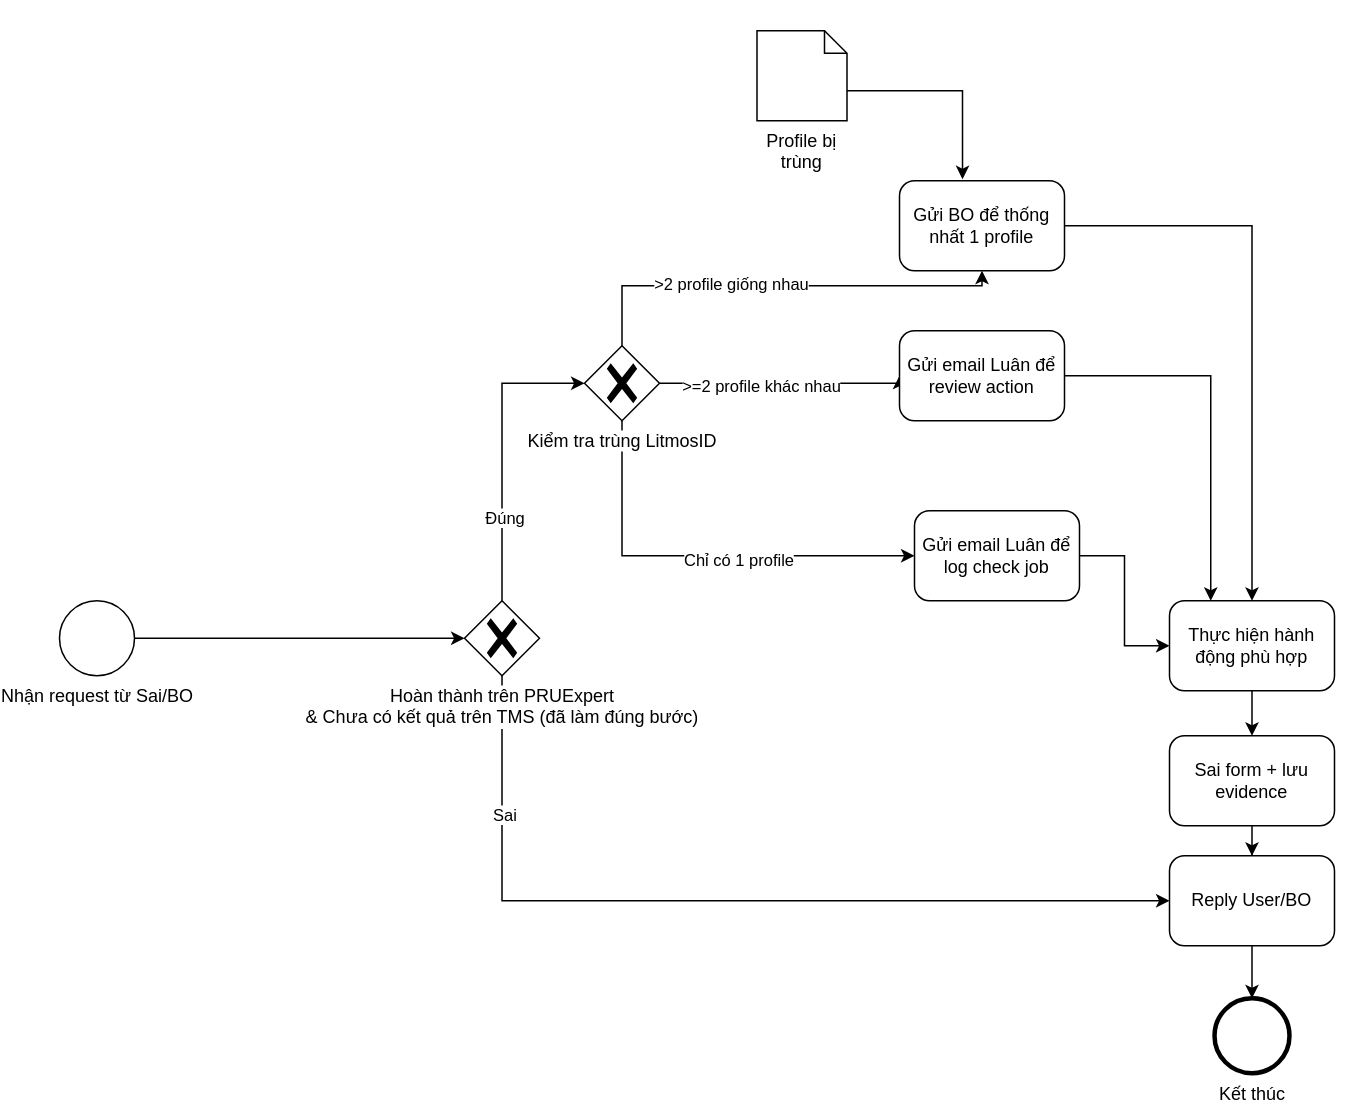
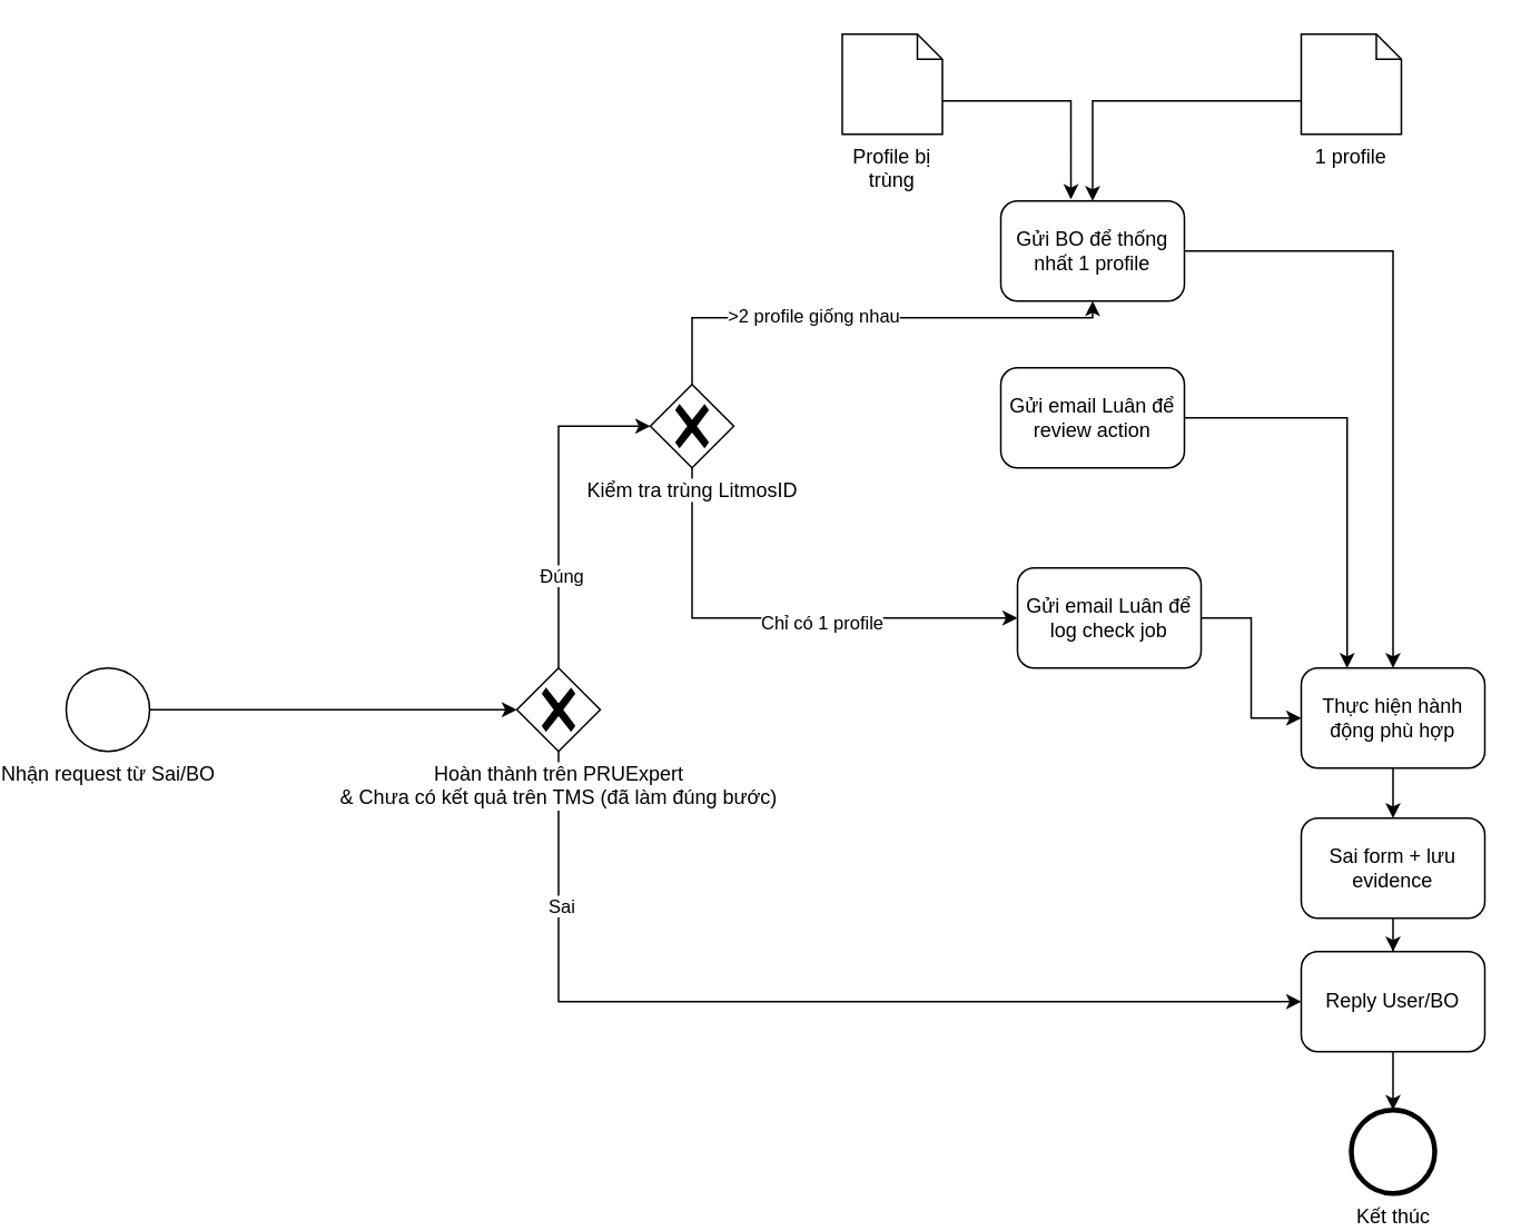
  <mxCell id="0" />
  <mxCell id="1" parent="0" />
  <mxCell id="2" style="edgeStyle=orthogonalEdgeStyle;rounded=0;orthogonalLoop=1;jettySize=auto;html=1;entryX=0;entryY=0.5;entryDx=0;entryDy=0;entryPerimeter=0;" edge="1" parent="1" source="3" target="8"><mxGeometry relative="1" as="geometry" /></mxCell>
  <mxCell id="3" value="Nhận request từ Sai/BO&lt;br&gt;" style="points=[[0.145,0.145,0],[0.5,0,0],[0.855,0.145,0],[1,0.5,0],[0.855,0.855,0],[0.5,1,0],[0.145,0.855,0],[0,0.5,0]];shape=mxgraph.bpmn.event;html=1;verticalLabelPosition=bottom;labelBackgroundColor=#ffffff;verticalAlign=top;align=center;perimeter=ellipsePerimeter;outlineConnect=0;aspect=fixed;outline=standard;symbol=general;" vertex="1" parent="1"><mxGeometry x="20" y="400" width="50" height="50" as="geometry" /></mxCell>
  <mxCell id="4" style="edgeStyle=orthogonalEdgeStyle;rounded=0;orthogonalLoop=1;jettySize=auto;html=1;" edge="1" parent="1" source="8" target="15"><mxGeometry relative="1" as="geometry"><Array as="points"><mxPoint x="315" y="255" /></Array></mxGeometry></mxCell>
  <mxCell id="5" value="Đúng" style="edgeLabel;html=1;align=center;verticalAlign=middle;resizable=0;points=[];" vertex="1" connectable="0" parent="4"><mxGeometry x="-0.44" y="-1" relative="1" as="geometry"><mxPoint as="offset" /></mxGeometry></mxCell>
  <mxCell id="6" style="edgeStyle=orthogonalEdgeStyle;rounded=0;orthogonalLoop=1;jettySize=auto;html=1;entryX=0;entryY=0.5;entryDx=0;entryDy=0;entryPerimeter=0;" edge="1" parent="1" source="8" target="32"><mxGeometry relative="1" as="geometry"><Array as="points"><mxPoint x="315" y="600" /></Array></mxGeometry></mxCell>
  <mxCell id="7" value="Sai" style="edgeLabel;html=1;align=center;verticalAlign=middle;resizable=0;points=[];" vertex="1" connectable="0" parent="6"><mxGeometry x="-0.691" y="1" relative="1" as="geometry"><mxPoint as="offset" /></mxGeometry></mxCell>
  <mxCell id="8" value="Hoàn thành trên PRUExpert&lt;br&gt;&amp;amp; Chưa có kết quả trên TMS (đã làm đúng bước)" style="points=[[0.25,0.25,0],[0.5,0,0],[0.75,0.25,0],[1,0.5,0],[0.75,0.75,0],[0.5,1,0],[0.25,0.75,0],[0,0.5,0]];shape=mxgraph.bpmn.gateway2;html=1;verticalLabelPosition=bottom;labelBackgroundColor=#ffffff;verticalAlign=top;align=center;perimeter=rhombusPerimeter;outlineConnect=0;outline=none;symbol=none;gwType=exclusive;" vertex="1" parent="1"><mxGeometry x="290" y="400" width="50" height="50" as="geometry" /></mxCell>
  <mxCell id="9" style="edgeStyle=orthogonalEdgeStyle;rounded=0;orthogonalLoop=1;jettySize=auto;html=1;exitX=0.5;exitY=0;exitDx=0;exitDy=0;exitPerimeter=0;entryX=0.5;entryY=1;entryDx=0;entryDy=0;entryPerimeter=0;" edge="1" parent="1" source="15" target="17"><mxGeometry relative="1" as="geometry"><Array as="points"><mxPoint x="395" y="190" /><mxPoint x="635" y="190" /></Array></mxGeometry></mxCell>
  <mxCell id="10" value="&amp;gt;2 profile giống nhau" style="edgeLabel;html=1;align=center;verticalAlign=middle;resizable=0;points=[];" vertex="1" connectable="0" parent="9"><mxGeometry x="-0.228" y="2" relative="1" as="geometry"><mxPoint as="offset" /></mxGeometry></mxCell>
- <mxCell id="11" style="edgeStyle=orthogonalEdgeStyle;rounded=0;orthogonalLoop=1;jettySize=auto;html=1;entryX=0;entryY=0.5;entryDx=0;entryDy=0;entryPerimeter=0;" edge="1" parent="1" source="15" target="23"><mxGeometry relative="1" as="geometry"><Array as="points"><mxPoint x="580" y="255" /></Array></mxGeometry></mxCell>
- <mxCell id="12" value="&amp;gt;=2 profile khác nhau" style="edgeLabel;html=1;align=center;verticalAlign=middle;resizable=0;points=[];" vertex="1" connectable="0" parent="11"><mxGeometry x="-0.188" y="-1" relative="1" as="geometry"><mxPoint as="offset" /></mxGeometry></mxCell>
  <mxCell id="13" style="edgeStyle=orthogonalEdgeStyle;rounded=0;orthogonalLoop=1;jettySize=auto;html=1;entryX=0;entryY=0.5;entryDx=0;entryDy=0;entryPerimeter=0;" edge="1" parent="1" source="15" target="25"><mxGeometry relative="1" as="geometry"><Array as="points"><mxPoint x="395" y="370" /></Array></mxGeometry></mxCell>
  <mxCell id="14" value="Chỉ có 1 profile" style="edgeLabel;html=1;align=center;verticalAlign=middle;resizable=0;points=[];" vertex="1" connectable="0" parent="13"><mxGeometry x="0.172" y="-2" relative="1" as="geometry"><mxPoint as="offset" /></mxGeometry></mxCell>
  <mxCell id="15" value="Kiểm tra trùng LitmosID" style="points=[[0.25,0.25,0],[0.5,0,0],[0.75,0.25,0],[1,0.5,0],[0.75,0.75,0],[0.5,1,0],[0.25,0.75,0],[0,0.5,0]];shape=mxgraph.bpmn.gateway2;html=1;verticalLabelPosition=bottom;labelBackgroundColor=#ffffff;verticalAlign=top;align=center;perimeter=rhombusPerimeter;outlineConnect=0;outline=none;symbol=none;gwType=exclusive;" vertex="1" parent="1"><mxGeometry x="370" y="230" width="50" height="50" as="geometry" /></mxCell>
  <mxCell id="16" style="edgeStyle=orthogonalEdgeStyle;rounded=0;orthogonalLoop=1;jettySize=auto;html=1;exitX=1;exitY=0.5;exitDx=0;exitDy=0;exitPerimeter=0;entryX=0.5;entryY=0;entryDx=0;entryDy=0;entryPerimeter=0;" edge="1" parent="1" source="17" target="27"><mxGeometry relative="1" as="geometry" /></mxCell>
  <mxCell id="17" value="Gửi BO để thống nhất 1 profile" style="points=[[0.25,0,0],[0.5,0,0],[0.75,0,0],[1,0.25,0],[1,0.5,0],[1,0.75,0],[0.75,1,0],[0.5,1,0],[0.25,1,0],[0,0.75,0],[0,0.5,0],[0,0.25,0]];shape=mxgraph.bpmn.task;whiteSpace=wrap;rectStyle=rounded;size=10;taskMarker=abstract;" vertex="1" parent="1"><mxGeometry x="580" y="120" width="110" height="60" as="geometry" /></mxCell>
  <mxCell id="18" style="edgeStyle=orthogonalEdgeStyle;rounded=0;orthogonalLoop=1;jettySize=auto;html=1;entryX=0.382;entryY=-0.017;entryDx=0;entryDy=0;entryPerimeter=0;" edge="1" parent="1" source="19" target="17"><mxGeometry relative="1" as="geometry"><Array as="points"><mxPoint x="622" y="60" /></Array></mxGeometry></mxCell>
  <mxCell id="19" value="Profile bị trùng" style="shape=mxgraph.bpmn.data;labelPosition=center;verticalLabelPosition=bottom;align=center;verticalAlign=top;whiteSpace=wrap;size=15;html=1;" vertex="1" parent="1"><mxGeometry x="485" y="20" width="60" height="60" as="geometry" /></mxCell>
+ <mxCell id="20" value="" style="edgeStyle=orthogonalEdgeStyle;rounded=0;orthogonalLoop=1;jettySize=auto;html=1;" edge="1" parent="1" source="21" target="17"><mxGeometry relative="1" as="geometry"><Array as="points"><mxPoint x="635" y="60" /></Array></mxGeometry></mxCell>
+ <mxCell id="21" value="1 profile" style="shape=mxgraph.bpmn.data;labelPosition=center;verticalLabelPosition=bottom;align=center;verticalAlign=top;whiteSpace=wrap;size=15;html=1;" vertex="1" parent="1"><mxGeometry x="760" y="20" width="60" height="60" as="geometry" /></mxCell>
  <mxCell id="22" style="edgeStyle=orthogonalEdgeStyle;rounded=0;orthogonalLoop=1;jettySize=auto;html=1;entryX=0.25;entryY=0;entryDx=0;entryDy=0;entryPerimeter=0;" edge="1" parent="1" source="23" target="27"><mxGeometry relative="1" as="geometry" /></mxCell>
  <mxCell id="23" value="Gửi email Luân để review action" style="points=[[0.25,0,0],[0.5,0,0],[0.75,0,0],[1,0.25,0],[1,0.5,0],[1,0.75,0],[0.75,1,0],[0.5,1,0],[0.25,1,0],[0,0.75,0],[0,0.5,0],[0,0.25,0]];shape=mxgraph.bpmn.task;whiteSpace=wrap;rectStyle=rounded;size=10;taskMarker=abstract;" vertex="1" parent="1"><mxGeometry x="580" y="220" width="110" height="60" as="geometry" /></mxCell>
  <mxCell id="24" style="edgeStyle=orthogonalEdgeStyle;rounded=0;orthogonalLoop=1;jettySize=auto;html=1;entryX=0;entryY=0.5;entryDx=0;entryDy=0;entryPerimeter=0;" edge="1" parent="1" source="25" target="27"><mxGeometry relative="1" as="geometry" /></mxCell>
  <mxCell id="25" value="Gửi email Luân để log check job" style="points=[[0.25,0,0],[0.5,0,0],[0.75,0,0],[1,0.25,0],[1,0.5,0],[1,0.75,0],[0.75,1,0],[0.5,1,0],[0.25,1,0],[0,0.75,0],[0,0.5,0],[0,0.25,0]];shape=mxgraph.bpmn.task;whiteSpace=wrap;rectStyle=rounded;size=10;taskMarker=abstract;" vertex="1" parent="1"><mxGeometry x="590" y="340" width="110" height="60" as="geometry" /></mxCell>
  <mxCell id="26" value="" style="edgeStyle=orthogonalEdgeStyle;rounded=0;orthogonalLoop=1;jettySize=auto;html=1;" edge="1" parent="1" source="27" target="30"><mxGeometry relative="1" as="geometry" /></mxCell>
  <mxCell id="27" value="Thực hiện hành động phù hợp" style="points=[[0.25,0,0],[0.5,0,0],[0.75,0,0],[1,0.25,0],[1,0.5,0],[1,0.75,0],[0.75,1,0],[0.5,1,0],[0.25,1,0],[0,0.75,0],[0,0.5,0],[0,0.25,0]];shape=mxgraph.bpmn.task;whiteSpace=wrap;rectStyle=rounded;size=10;taskMarker=abstract;" vertex="1" parent="1"><mxGeometry x="760" y="400" width="110" height="60" as="geometry" /></mxCell>
  <mxCell id="28" value="Kết thúc" style="points=[[0.145,0.145,0],[0.5,0,0],[0.855,0.145,0],[1,0.5,0],[0.855,0.855,0],[0.5,1,0],[0.145,0.855,0],[0,0.5,0]];shape=mxgraph.bpmn.event;html=1;verticalLabelPosition=bottom;labelBackgroundColor=#ffffff;verticalAlign=top;align=center;perimeter=ellipsePerimeter;outlineConnect=0;aspect=fixed;outline=end;symbol=terminate2;" vertex="1" parent="1"><mxGeometry x="790" y="665" width="50" height="50" as="geometry" /></mxCell>
  <mxCell id="29" style="edgeStyle=orthogonalEdgeStyle;rounded=0;orthogonalLoop=1;jettySize=auto;html=1;" edge="1" parent="1" source="30" target="32"><mxGeometry relative="1" as="geometry" /></mxCell>
  <mxCell id="30" value="Sai form + lưu evidence" style="points=[[0.25,0,0],[0.5,0,0],[0.75,0,0],[1,0.25,0],[1,0.5,0],[1,0.75,0],[0.75,1,0],[0.5,1,0],[0.25,1,0],[0,0.75,0],[0,0.5,0],[0,0.25,0]];shape=mxgraph.bpmn.task;whiteSpace=wrap;rectStyle=rounded;size=10;taskMarker=abstract;" vertex="1" parent="1"><mxGeometry x="760" y="490" width="110" height="60" as="geometry" /></mxCell>
  <mxCell id="31" style="edgeStyle=orthogonalEdgeStyle;rounded=0;orthogonalLoop=1;jettySize=auto;html=1;exitX=0.5;exitY=1;exitDx=0;exitDy=0;exitPerimeter=0;entryX=0.5;entryY=0;entryDx=0;entryDy=0;entryPerimeter=0;" edge="1" parent="1" source="32" target="28"><mxGeometry relative="1" as="geometry" /></mxCell>
  <mxCell id="32" value="Reply User/BO" style="points=[[0.25,0,0],[0.5,0,0],[0.75,0,0],[1,0.25,0],[1,0.5,0],[1,0.75,0],[0.75,1,0],[0.5,1,0],[0.25,1,0],[0,0.75,0],[0,0.5,0],[0,0.25,0]];shape=mxgraph.bpmn.task;whiteSpace=wrap;rectStyle=rounded;size=10;taskMarker=abstract;" vertex="1" parent="1"><mxGeometry x="760" y="570" width="110" height="60" as="geometry" /></mxCell>
